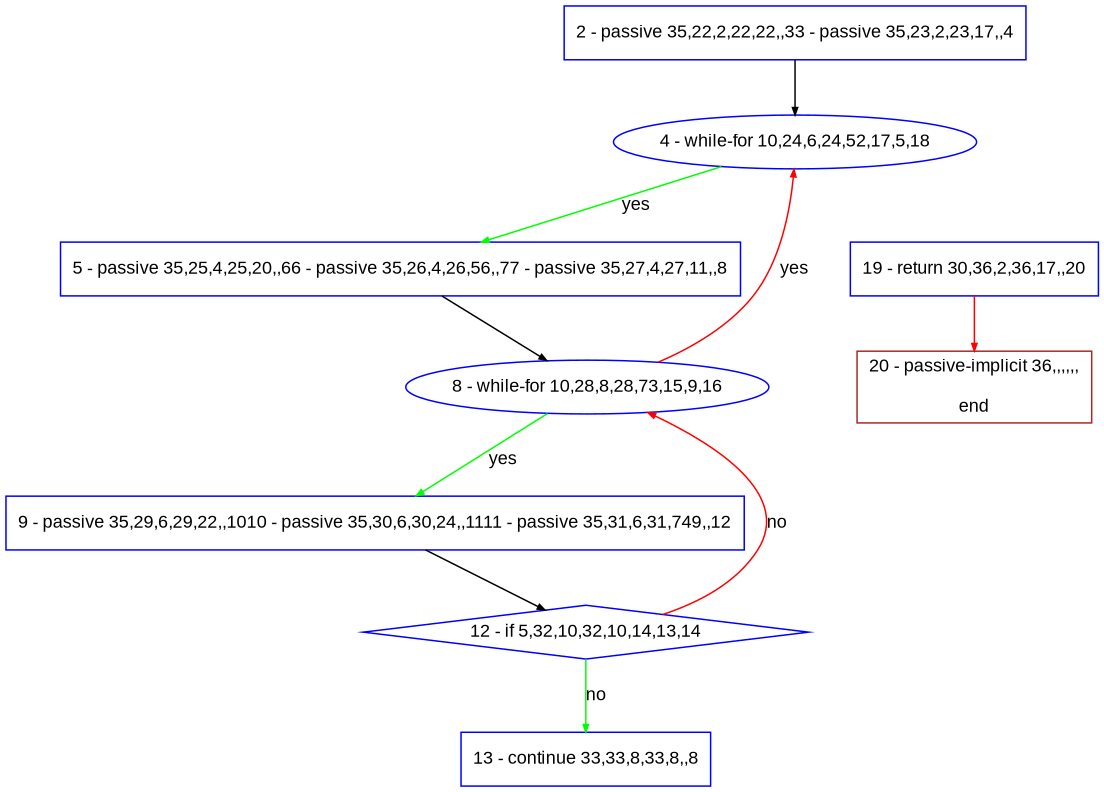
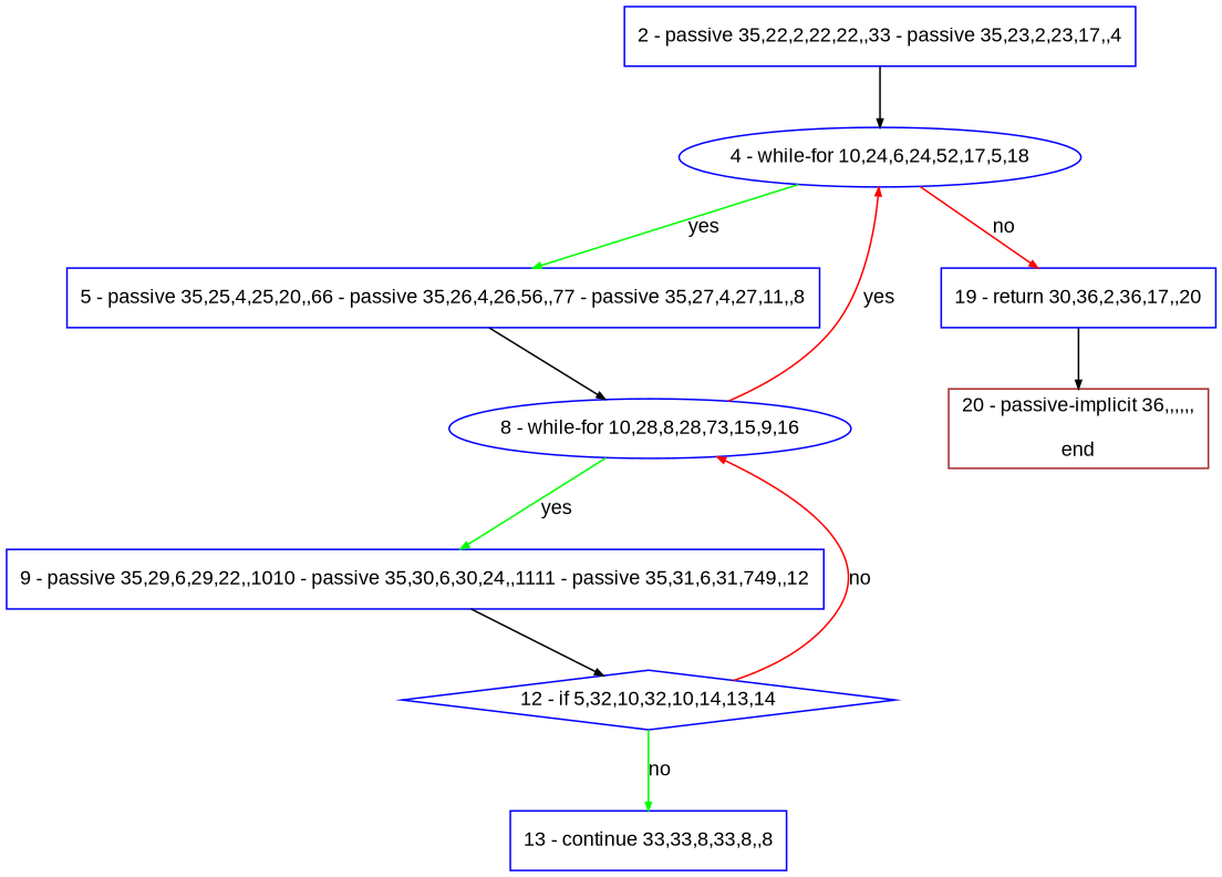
  digraph {
    bgcolor=white
    compound=true
    fillcolor="#FFFFCC"
    fontname=Arial
    fontsize=12
    pack=true
    packmode=clust
    style="rounded,filled"
    node [color="#0000ff" compound=true fillcolor="#ffffff" fixedsize=false fontname=Arial fontsize=12 node_initialized=no shape=box style=filled]
    edge [arrowhead=normal arrowsize=0.5 arrowtail=none color="#000000" compound=true dir=forward fontcolor=black fontname=Arial fontsize=12]
    n1 [label="2 - passive 35,22,2,22,22,,33 - passive 35,23,2,23,17,,4"]
    n2 [label="4 - while-for 10,24,6,24,52,17,5,18" shape=oval]
    n3 [label="5 - passive 35,25,4,25,20,,66 - passive 35,26,4,26,56,,77 - passive 35,27,4,27,11,,8"]
    n4 [label="19 - return 30,36,2,36,17,,20"]
    n5 [label="8 - while-for 10,28,8,28,73,15,9,16" shape=oval]
    n6 [color="#a52a2a" label="20 - passive-implicit 36,,,,,,\n\nend"]
    n7 [label="9 - passive 35,29,6,29,22,,1010 - passive 35,30,6,30,24,,1111 - passive 35,31,6,31,749,,12"]
    n8 [label="12 - if 5,32,10,32,10,14,13,14" shape=diamond]
    n9 [label="13 - continue 33,33,8,33,8,,8"]
    n1 -> n2
    n2 -> n3 [color="#00ff00" label=yes]
+   n2 -> n4 [color="#ff0000" label=no]
    n3 -> n5
-   n4 -> n6 [color="#ff0000"]
+   n4 -> n6
    n5 -> n2 [color="#ff0000" label=yes]
    n5 -> n7 [color="#00ff00" label=yes]
    n7 -> n8
    n8 -> n5 [color="#ff0000" label=no]
    n8 -> n9 [color="#00ff00" label=no]
  }
